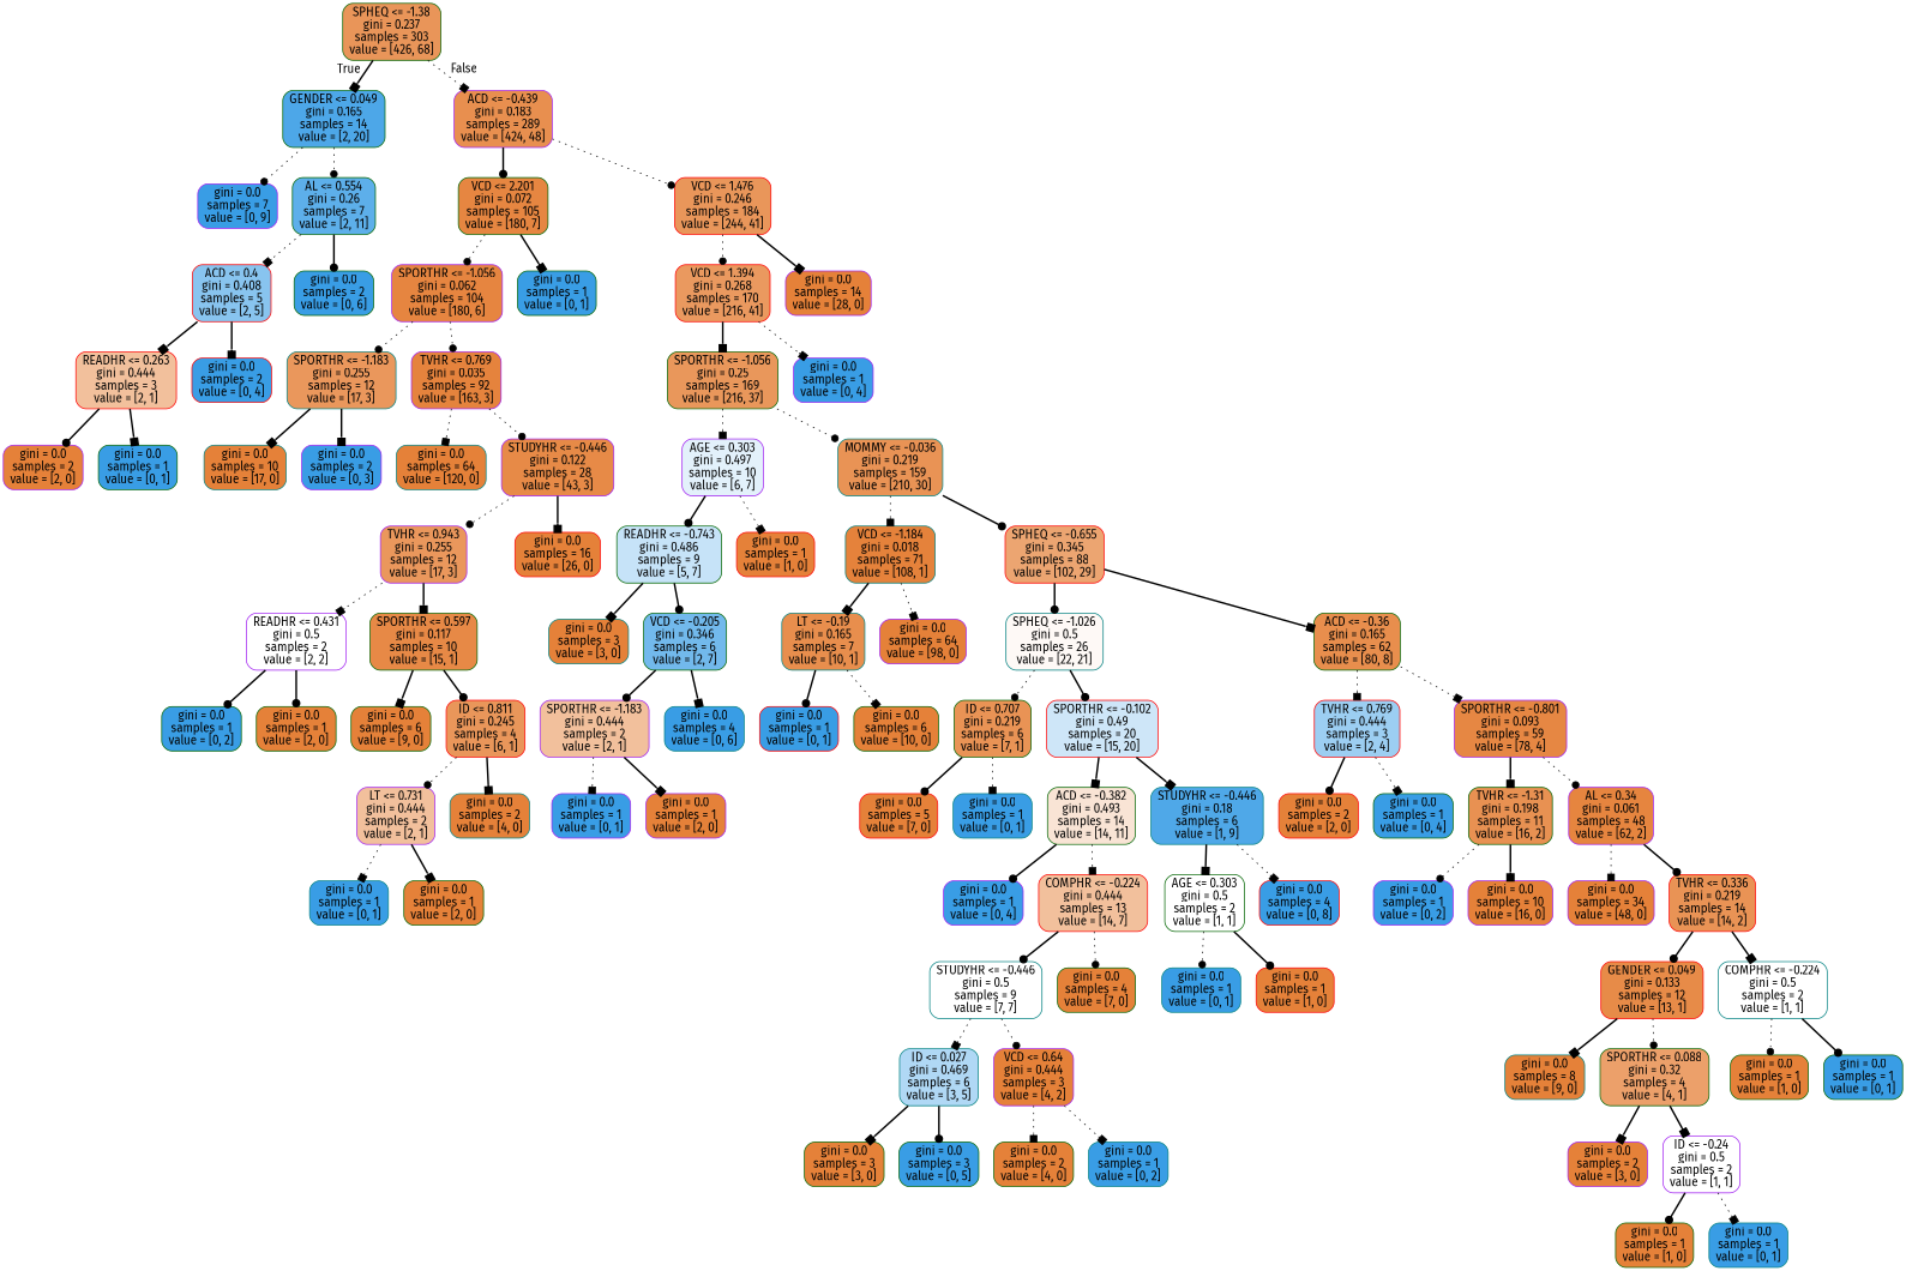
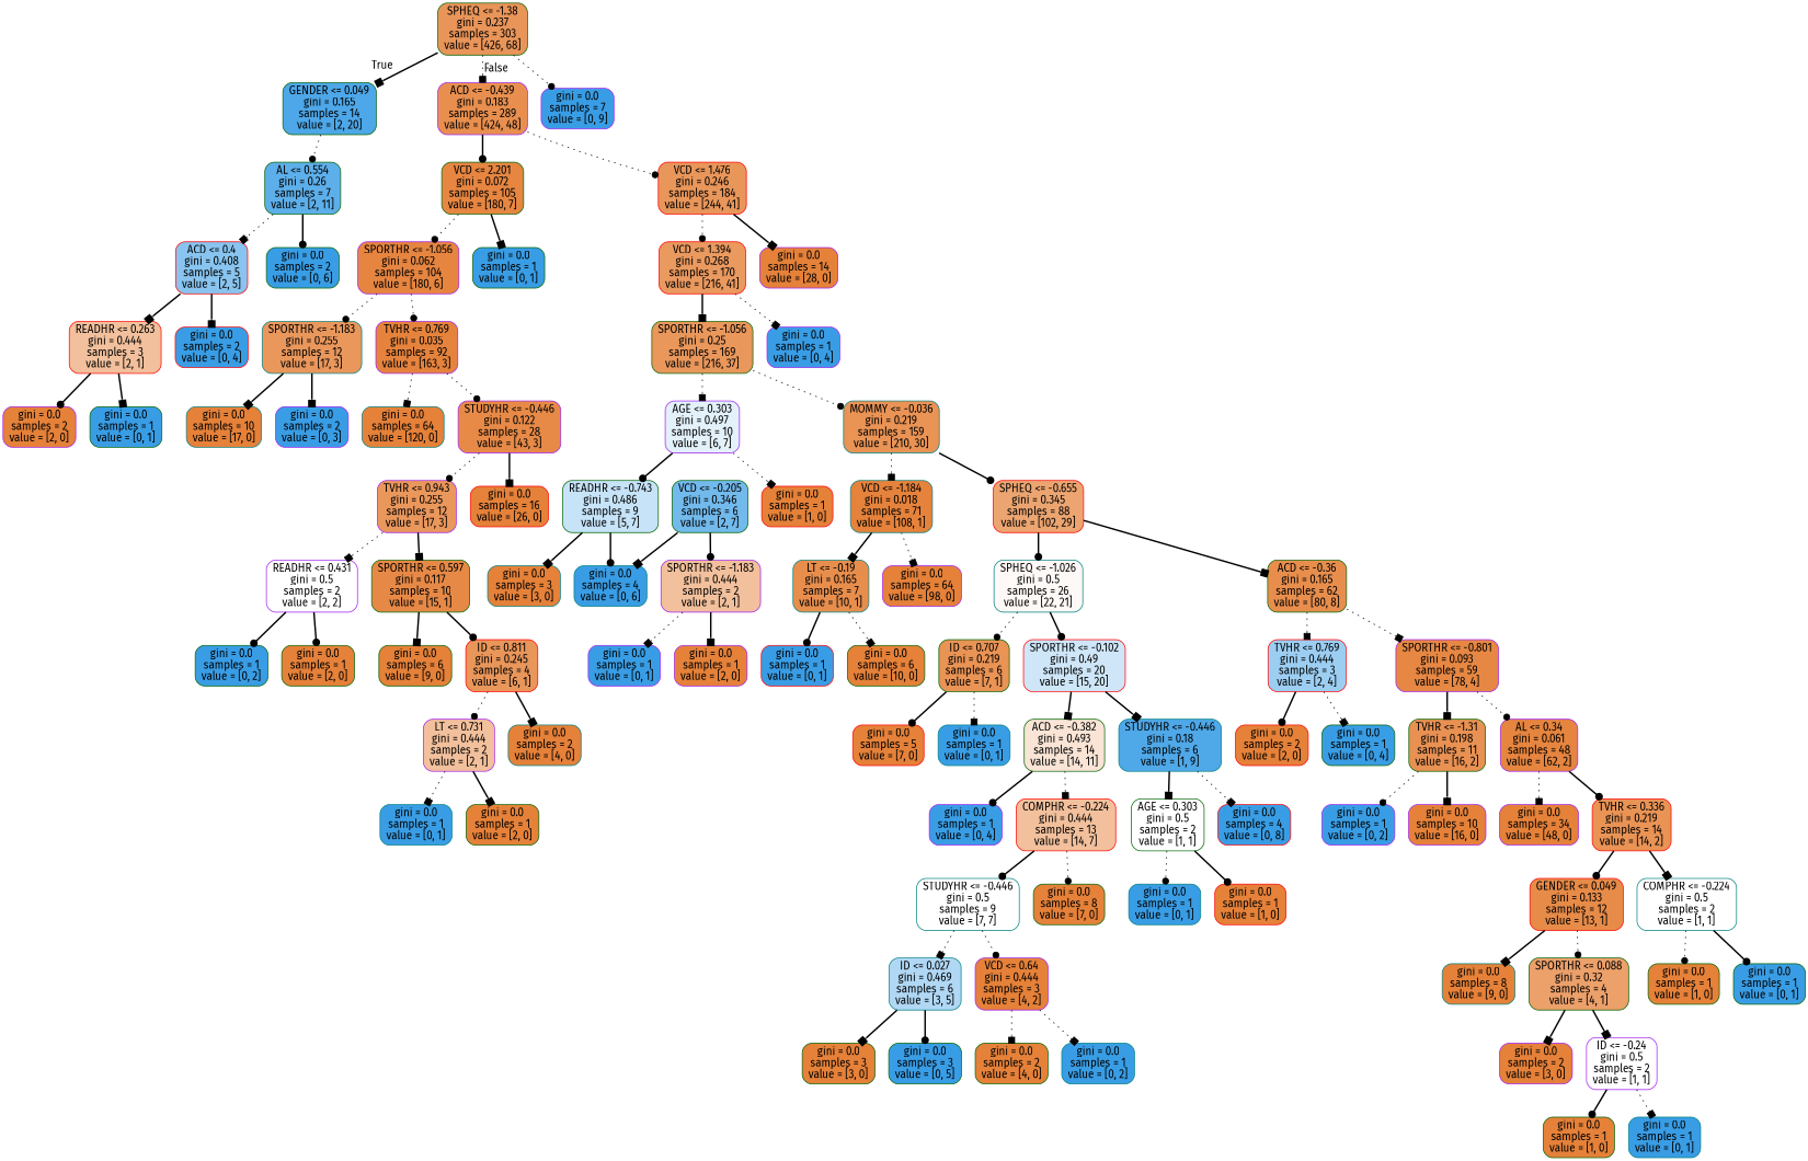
  digraph {
    fontname="Fira Sans"
    node [color=darkgreen fillcolor="#e58139" fontname="Fira Sans" shape=box style="filled, rounded"]
    edge [arrowhead=box fontname="Fira Sans" style=bold]
    n1 [fillcolor="#e99559" label="SPHEQ <= -1.38\ngini = 0.237\nsamples = 303\nvalue = [426, 68]"]
    n2 [fillcolor="#4da7e8" label="GENDER <= 0.049\ngini = 0.165\nsamples = 14\nvalue = [2, 20]"]
    n3 [color=purple fillcolor="#e88f4f" label="ACD <= -0.439\ngini = 0.183\nsamples = 289\nvalue = [424, 48]"]
    n4 [color=purple fillcolor="#399de5" label="gini = 0.0\nsamples = 7\nvalue = [0, 9]"]
    n5 [fillcolor="#5dafea" label="AL <= 0.554\ngini = 0.26\nsamples = 7\nvalue = [2, 11]"]
    n6 [fillcolor="#e68641" label="VCD <= 2.201\ngini = 0.072\nsamples = 105\nvalue = [180, 7]"]
    n7 [color=red fillcolor="#e9965a" label="VCD <= 1.476\ngini = 0.246\nsamples = 184\nvalue = [244, 41]"]
    n8 [color=red fillcolor="#88c4ef" label="ACD <= 0.4\ngini = 0.408\nsamples = 5\nvalue = [2, 5]"]
    n9 [fillcolor="#399de5" label="gini = 0.0\nsamples = 2\nvalue = [0, 6]"]
    n10 [color=red fillcolor="#f2c09c" label="READHR <= 0.263\ngini = 0.444\nsamples = 3\nvalue = [2, 1]"]
    n11 [color=red fillcolor="#399de5" label="gini = 0.0\nsamples = 2\nvalue = [0, 4]"]
    n12 [color=purple label="gini = 0.0\nsamples = 2\nvalue = [2, 0]"]
    n13 [fillcolor="#399de5" label="gini = 0.0\nsamples = 1\nvalue = [0, 1]"]
    n14 [color=purple fillcolor="#e68540" label="SPORTHR <= -1.056\ngini = 0.062\nsamples = 104\nvalue = [180, 6]"]
    n15 [fillcolor="#399de5" label="gini = 0.0\nsamples = 1\nvalue = [0, 1]"]
    n16 [color=red fillcolor="#ea995f" label="VCD <= 1.394\ngini = 0.268\nsamples = 170\nvalue = [216, 41]"]
    n17 [color=purple label="gini = 0.0\nsamples = 14\nvalue = [28, 0]"]
    n18 [color=teal fillcolor="#ea975c" label="SPORTHR <= -1.183\ngini = 0.255\nsamples = 12\nvalue = [17, 3]"]
    n19 [color=purple fillcolor="#e5833d" label="TVHR <= 0.769\ngini = 0.035\nsamples = 92\nvalue = [163, 3]"]
    n20 [color=teal label="gini = 0.0\nsamples = 10\nvalue = [17, 0]"]
    n21 [color=purple fillcolor="#399de5" label="gini = 0.0\nsamples = 2\nvalue = [0, 3]"]
    n22 [color=teal label="gini = 0.0\nsamples = 64\nvalue = [120, 0]"]
    n23 [color=purple fillcolor="#e78a47" label="STUDYHR <= -0.446\ngini = 0.122\nsamples = 28\nvalue = [43, 3]"]
    n24 [color=purple fillcolor="#ea975c" label="TVHR <= 0.943\ngini = 0.255\nsamples = 12\nvalue = [17, 3]"]
    n25 [color=red label="gini = 0.0\nsamples = 16\nvalue = [26, 0]"]
    n26 [color=purple fillcolor="#ffffff" label="READHR <= 0.431\ngini = 0.5\nsamples = 2\nvalue = [2, 2]"]
    n27 [fillcolor="#e78946" label="SPORTHR <= 0.597\ngini = 0.117\nsamples = 10\nvalue = [15, 1]"]
    n28 [fillcolor="#399de5" label="gini = 0.0\nsamples = 1\nvalue = [0, 2]"]
    n29 [label="gini = 0.0\nsamples = 1\nvalue = [2, 0]"]
    n30 [label="gini = 0.0\nsamples = 6\nvalue = [9, 0]"]
    n31 [color=red fillcolor="#e9965a" label="ID <= 0.811\ngini = 0.245\nsamples = 4\nvalue = [6, 1]"]
    n32 [color=purple fillcolor="#f2c09c" label="LT <= 0.731\ngini = 0.444\nsamples = 2\nvalue = [2, 1]"]
    n33 [color=teal label="gini = 0.0\nsamples = 2\nvalue = [4, 0]"]
    n34 [color=teal fillcolor="#399de5" label="gini = 0.0\nsamples = 1\nvalue = [0, 1]"]
    n35 [label="gini = 0.0\nsamples = 1\nvalue = [2, 0]"]
    n36 [fillcolor="#e9975b" label="SPORTHR <= -1.056\ngini = 0.25\nsamples = 169\nvalue = [216, 37]"]
    n37 [color=purple fillcolor="#399de5" label="gini = 0.0\nsamples = 1\nvalue = [0, 4]"]
    n38 [color=purple fillcolor="#e3f1fb" label="AGE <= 0.303\ngini = 0.497\nsamples = 10\nvalue = [6, 7]"]
    n39 [color=teal fillcolor="#e99355" label="MOMMY <= -0.036\ngini = 0.219\nsamples = 159\nvalue = [210, 30]"]
    n40 [fillcolor="#c6e3f8" label="READHR <= -0.743\ngini = 0.486\nsamples = 9\nvalue = [5, 7]"]
    n41 [color=red label="gini = 0.0\nsamples = 1\nvalue = [1, 0]"]
    n42 [color=teal fillcolor="#e5823b" label="VCD <= -1.184\ngini = 0.018\nsamples = 71\nvalue = [108, 1]"]
    n43 [color=red fillcolor="#eca571" label="SPHEQ <= -0.655\ngini = 0.345\nsamples = 88\nvalue = [102, 29]"]
    n44 [color=teal label="gini = 0.0\nsamples = 3\nvalue = [3, 0]"]
    n45 [fillcolor="#72b9ec" label="VCD <= -0.205\ngini = 0.346\nsamples = 6\nvalue = [2, 7]"]
    n46 [color=purple fillcolor="#f2c09c" label="SPORTHR <= -1.183\ngini = 0.444\nsamples = 2\nvalue = [2, 1]"]
    n47 [color=teal fillcolor="#399de5" label="gini = 0.0\nsamples = 4\nvalue = [0, 6]"]
    n48 [color=purple fillcolor="#399de5" label="gini = 0.0\nsamples = 1\nvalue = [0, 1]"]
    n49 [color=purple label="gini = 0.0\nsamples = 1\nvalue = [2, 0]"]
    n50 [color=teal fillcolor="#e88e4d" label="LT <= -0.19\ngini = 0.165\nsamples = 7\nvalue = [10, 1]"]
    n51 [color=purple label="gini = 0.0\nsamples = 64\nvalue = [98, 0]"]
    n52 [color=teal fillcolor="#fef9f6" label="SPHEQ <= -1.026\ngini = 0.5\nsamples = 26\nvalue = [22, 21]"]
    n53 [fillcolor="#e88e4d" label="ACD <= -0.36\ngini = 0.165\nsamples = 62\nvalue = [80, 8]"]
    n54 [color=red fillcolor="#399de5" label="gini = 0.0\nsamples = 1\nvalue = [0, 1]"]
    n55 [label="gini = 0.0\nsamples = 6\nvalue = [10, 0]"]
    n56 [fillcolor="#e99355" label="ID <= 0.707\ngini = 0.219\nsamples = 6\nvalue = [7, 1]"]
    n57 [color=red fillcolor="#cee6f8" label="SPORTHR <= -0.102\ngini = 0.49\nsamples = 20\nvalue = [15, 20]"]
    n58 [color=red fillcolor="#9ccef2" label="TVHR <= 0.769\ngini = 0.444\nsamples = 3\nvalue = [2, 4]"]
    n59 [color=purple fillcolor="#e68743" label="SPORTHR <= -0.801\ngini = 0.093\nsamples = 59\nvalue = [78, 4]"]
    n60 [color=red label="gini = 0.0\nsamples = 5\nvalue = [7, 0]"]
    n61 [color=teal fillcolor="#399de5" label="gini = 0.0\nsamples = 1\nvalue = [0, 1]"]
    n62 [fillcolor="#f9e4d5" label="ACD <= -0.382\ngini = 0.493\nsamples = 14\nvalue = [14, 11]"]
    n63 [color=teal fillcolor="#4fa8e8" label="STUDYHR <= -0.446\ngini = 0.18\nsamples = 6\nvalue = [1, 9]"]
    n64 [color=purple fillcolor="#399de5" label="gini = 0.0\nsamples = 1\nvalue = [0, 4]"]
    n65 [color=red fillcolor="#f2c09c" label="COMPHR <= -0.224\ngini = 0.444\nsamples = 13\nvalue = [14, 7]"]
    n66 [fillcolor="#ffffff" label="AGE <= 0.303\ngini = 0.5\nsamples = 2\nvalue = [1, 1]"]
    n67 [color=red fillcolor="#399de5" label="gini = 0.0\nsamples = 4\nvalue = [0, 8]"]
    n68 [color=teal fillcolor="#ffffff" label="STUDYHR <= -0.446\ngini = 0.5\nsamples = 9\nvalue = [7, 7]"]
-   n69 [label="gini = 0.0\nsamples = 4\nvalue = [7, 0]"]
+   n69 [label="gini = 0.0\nsamples = 8\nvalue = [7, 0]"]
    n70 [color=teal fillcolor="#b0d8f5" label="ID <= 0.027\ngini = 0.469\nsamples = 6\nvalue = [3, 5]"]
    n71 [color=purple label="VCD <= 0.64\ngini = 0.444\nsamples = 3\nvalue = [4, 2]"]
    n72 [label="gini = 0.0\nsamples = 3\nvalue = [3, 0]"]
    n73 [fillcolor="#399de5" label="gini = 0.0\nsamples = 3\nvalue = [0, 5]"]
    n74 [label="gini = 0.0\nsamples = 2\nvalue = [4, 0]"]
    n75 [color=teal fillcolor="#399de5" label="gini = 0.0\nsamples = 1\nvalue = [0, 2]"]
    n76 [color=teal fillcolor="#399de5" label="gini = 0.0\nsamples = 1\nvalue = [0, 1]"]
    n77 [color=red label="gini = 0.0\nsamples = 1\nvalue = [1, 0]"]
    n78 [color=red label="gini = 0.0\nsamples = 2\nvalue = [2, 0]"]
    n79 [fillcolor="#399de5" label="gini = 0.0\nsamples = 1\nvalue = [0, 4]"]
    n80 [fillcolor="#e89152" label="TVHR <= -1.31\ngini = 0.198\nsamples = 11\nvalue = [16, 2]"]
    n81 [color=purple fillcolor="#e6853f" label="AL <= 0.34\ngini = 0.061\nsamples = 48\nvalue = [62, 2]"]
    n82 [color=purple fillcolor="#399de5" label="gini = 0.0\nsamples = 1\nvalue = [0, 2]"]
    n83 [color=purple label="gini = 0.0\nsamples = 10\nvalue = [16, 0]"]
    n84 [color=purple label="gini = 0.0\nsamples = 34\nvalue = [48, 0]"]
    n85 [color=red fillcolor="#e99355" label="TVHR <= 0.336\ngini = 0.219\nsamples = 14\nvalue = [14, 2]"]
    n86 [color=red fillcolor="#e78b48" label="GENDER <= 0.049\ngini = 0.133\nsamples = 12\nvalue = [13, 1]"]
    n87 [color=teal fillcolor="#ffffff" label="COMPHR <= -0.224\ngini = 0.5\nsamples = 2\nvalue = [1, 1]"]
    n88 [color=teal label="gini = 0.0\nsamples = 8\nvalue = [9, 0]"]
    n89 [fillcolor="#eca06a" label="SPORTHR <= 0.088\ngini = 0.32\nsamples = 4\nvalue = [4, 1]"]
    n90 [label="gini = 0.0\nsamples = 1\nvalue = [1, 0]"]
    n91 [fillcolor="#399de5" label="gini = 0.0\nsamples = 1\nvalue = [0, 1]"]
    n92 [color=purple label="gini = 0.0\nsamples = 2\nvalue = [3, 0]"]
    n93 [color=purple fillcolor="#ffffff" label="ID <= -0.24\ngini = 0.5\nsamples = 2\nvalue = [1, 1]"]
    n94 [label="gini = 0.0\nsamples = 1\nvalue = [1, 0]"]
    n95 [color=teal fillcolor="#399de5" label="gini = 0.0\nsamples = 1\nvalue = [0, 1]"]
    n1 -> n2 [headlabel=True labelangle=45 labeldistance=2.5]
    n1 -> n3 [headlabel=False labelangle=-45 labeldistance=2.5 style=dotted]
-   n2 -> n4 [arrowhead=dot style=dotted]
+   n1 -> n4 [arrowhead=dot style=dotted]
    n2 -> n5 [arrowhead=dot style=dotted]
    n3 -> n6 [arrowhead=dot]
    n3 -> n7 [arrowhead=dot style=dotted]
    n5 -> n8 [style=dotted]
    n5 -> n9 [arrowhead=dot]
    n6 -> n14 [arrowhead=dot style=dotted]
    n6 -> n15
    n7 -> n16 [arrowhead=dot style=dotted]
    n7 -> n17
    n8 -> n10
    n8 -> n11
    n10 -> n12 [arrowhead=dot]
    n10 -> n13
    n14 -> n18 [arrowhead=dot style=dotted]
    n14 -> n19 [arrowhead=dot style=dotted]
    n16 -> n36
    n16 -> n37 [style=dotted]
    n18 -> n20
    n18 -> n21
    n19 -> n22 [style=dotted]
    n19 -> n23 [arrowhead=dot style=dotted]
    n23 -> n24 [arrowhead=dot style=dotted]
    n23 -> n25
    n24 -> n26 [style=dotted]
    n24 -> n27
    n26 -> n28 [arrowhead=dot]
    n26 -> n29 [arrowhead=dot]
    n27 -> n30
    n27 -> n31 [arrowhead=dot]
    n31 -> n32 [arrowhead=dot style=dotted]
    n31 -> n33
    n32 -> n34 [style=dotted]
    n32 -> n35
    n36 -> n38 [style=dotted]
    n36 -> n39 [arrowhead=dot style=dotted]
    n38 -> n40 [arrowhead=dot]
    n38 -> n41 [style=dotted]
    n39 -> n42 [style=dotted]
    n39 -> n43 [arrowhead=dot]
    n40 -> n44
-   n40 -> n45 [arrowhead=dot]
+   n40 -> n47 [arrowhead=dot]
    n42 -> n50
    n42 -> n51 [style=dotted]
    n43 -> n52 [arrowhead=dot]
    n43 -> n53
    n45 -> n46 [arrowhead=dot]
    n45 -> n47
    n46 -> n48 [style=dotted]
    n46 -> n49
    n50 -> n54 [arrowhead=dot]
    n50 -> n55 [style=dotted]
    n52 -> n56 [arrowhead=dot style=dotted]
    n52 -> n57 [arrowhead=dot]
    n53 -> n58 [style=dotted]
    n53 -> n59 [style=dotted]
    n56 -> n60 [arrowhead=dot]
    n56 -> n61 [style=dotted]
    n57 -> n62
    n57 -> n63
    n58 -> n78 [arrowhead=dot]
    n58 -> n79 [style=dotted]
    n59 -> n80
    n59 -> n81 [arrowhead=dot style=dotted]
    n62 -> n64 [arrowhead=dot]
    n62 -> n65 [style=dotted]
    n63 -> n66
    n63 -> n67 [style=dotted]
    n65 -> n68 [arrowhead=dot]
    n65 -> n69 [arrowhead=dot style=dotted]
    n66 -> n76 [arrowhead=dot style=dotted]
    n66 -> n77 [arrowhead=dot]
    n68 -> n70 [style=dotted]
    n68 -> n71 [arrowhead=dot style=dotted]
    n70 -> n72
    n70 -> n73 [arrowhead=dot]
    n71 -> n74 [style=dotted]
    n71 -> n75 [style=dotted]
    n80 -> n82 [arrowhead=dot style=dotted]
    n80 -> n83
    n81 -> n84 [style=dotted]
    n81 -> n85 [arrowhead=dot]
    n85 -> n86 [arrowhead=dot]
    n85 -> n87
    n86 -> n88
    n86 -> n89 [arrowhead=dot style=dotted]
    n87 -> n90 [arrowhead=dot style=dotted]
    n87 -> n91 [arrowhead=dot]
    n89 -> n92
    n89 -> n93
    n93 -> n94 [arrowhead=dot]
    n93 -> n95 [style=dotted]
  }
